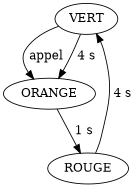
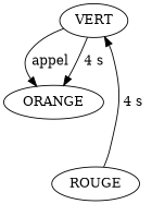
  digraph {
    VERT
    ORANGE
    ROUGE
    VERT -> ORANGE [label=" appel "]
    VERT -> ORANGE [label=" 4 s "]
-   ORANGE -> ROUGE [label=" 1 s "]
    ROUGE -> VERT [label=" 4 s "]
  }
